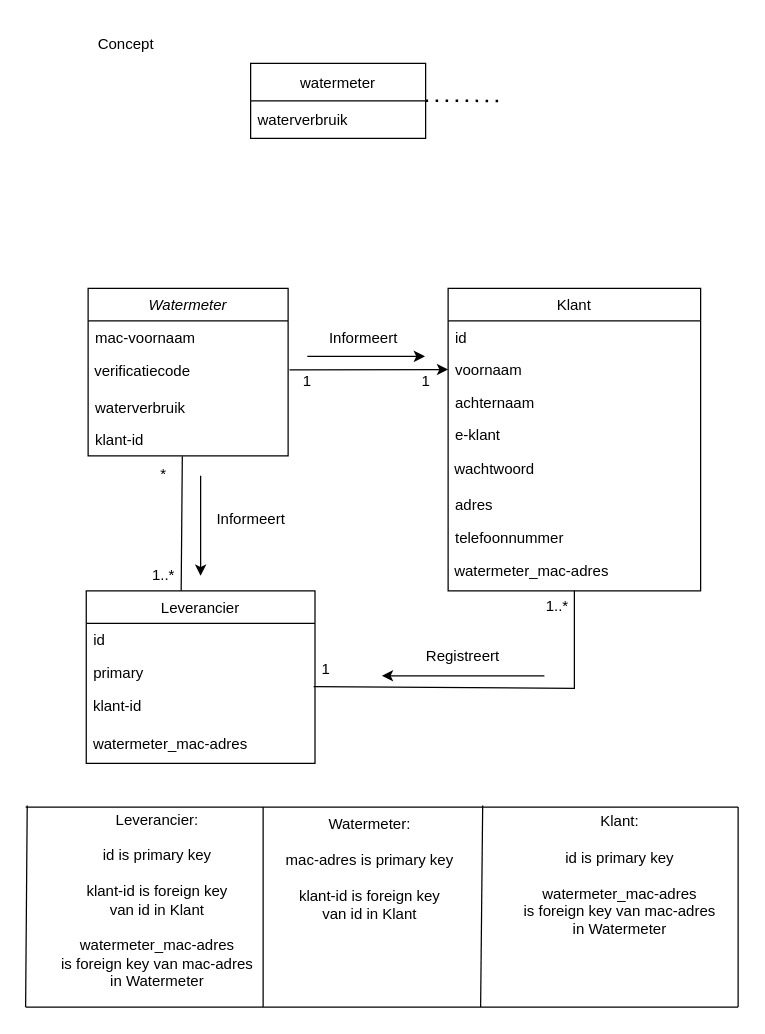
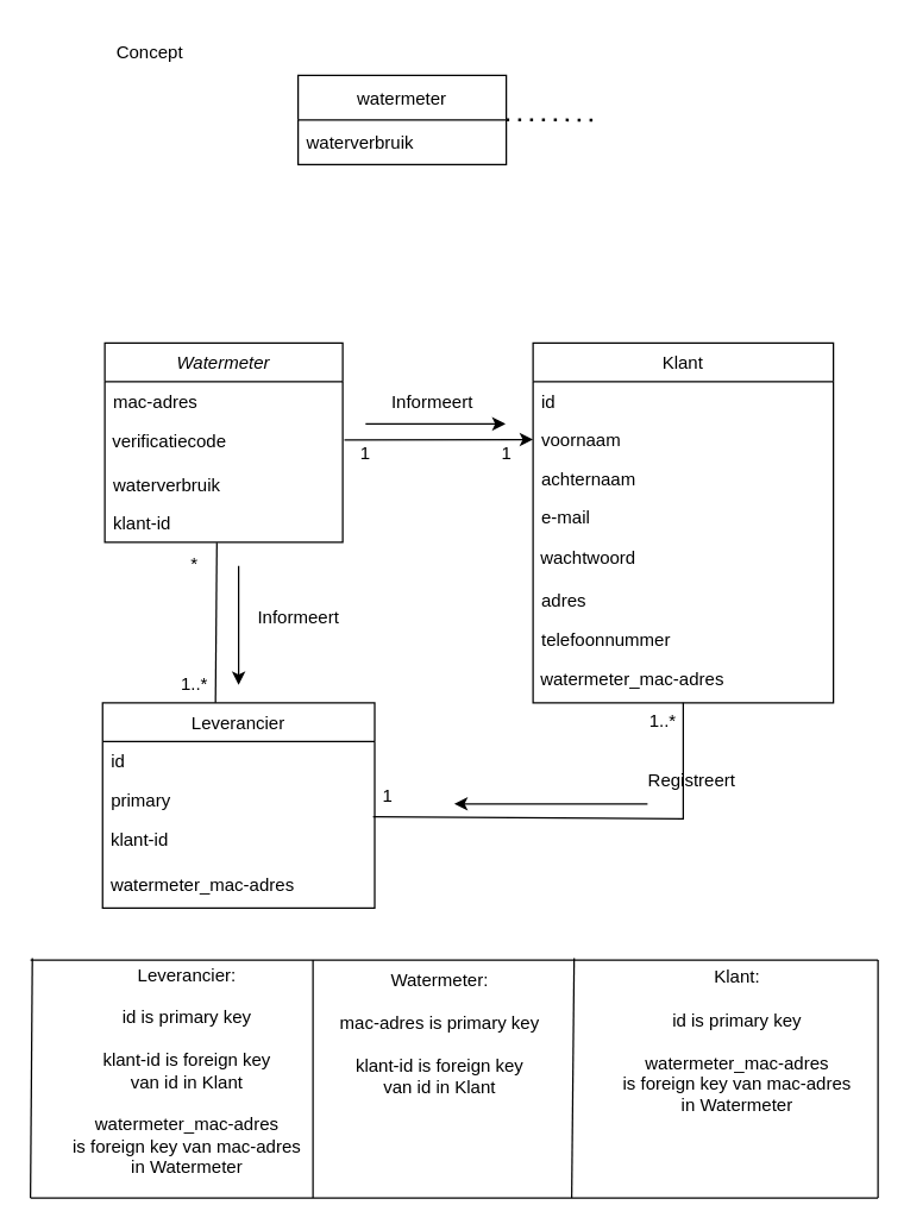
  <mxCell id="0" />
  <mxCell id="1" parent="0" />
  <mxCell id="2" value="Watermeter" style="swimlane;fontStyle=2;align=center;verticalAlign=top;childLayout=stackLayout;horizontal=1;startSize=26;horizontalStack=0;resizeParent=1;resizeLast=0;collapsible=1;marginBottom=0;rounded=0;shadow=0;strokeWidth=1;" parent="1" vertex="1"><mxGeometry x="70" y="230" width="160" height="134" as="geometry"><mxRectangle x="230" y="140" width="160" height="26" as="alternateBounds" /></mxGeometry></mxCell>
- <mxCell id="3" value="mac-voornaam" style="text;align=left;verticalAlign=top;spacingLeft=4;spacingRight=4;overflow=hidden;rotatable=0;points=[[0,0.5],[1,0.5]];portConstraint=eastwest;" parent="2" vertex="1"><mxGeometry y="26" width="160" height="26" as="geometry" /></mxCell>
+ <mxCell id="3" value="mac-adres" style="text;align=left;verticalAlign=top;spacingLeft=4;spacingRight=4;overflow=hidden;rotatable=0;points=[[0,0.5],[1,0.5]];portConstraint=eastwest;" parent="2" vertex="1"><mxGeometry y="26" width="160" height="26" as="geometry" /></mxCell>
  <mxCell id="4" value="&lt;div align=&quot;left&quot;&gt;&amp;nbsp;verificatiecode&lt;/div&gt;" style="text;html=1;align=left;verticalAlign=middle;resizable=0;points=[];autosize=1;strokeColor=none;fillColor=none;" parent="2" vertex="1"><mxGeometry y="52" width="160" height="30" as="geometry" /></mxCell>
  <mxCell id="5" value="waterverbruik" style="text;align=left;verticalAlign=top;spacingLeft=4;spacingRight=4;overflow=hidden;rotatable=0;points=[[0,0.5],[1,0.5]];portConstraint=eastwest;rounded=0;shadow=0;html=0;" parent="2" vertex="1"><mxGeometry y="82" width="160" height="26" as="geometry" /></mxCell>
  <mxCell id="6" value="klant-id" style="text;align=left;verticalAlign=top;spacingLeft=4;spacingRight=4;overflow=hidden;rotatable=0;points=[[0,0.5],[1,0.5]];portConstraint=eastwest;rounded=0;shadow=0;html=0;" parent="2" vertex="1"><mxGeometry y="108" width="160" height="26" as="geometry" /></mxCell>
  <mxCell id="7" value="Leverancier" style="swimlane;fontStyle=0;align=center;verticalAlign=top;childLayout=stackLayout;horizontal=1;startSize=26;horizontalStack=0;resizeParent=1;resizeLast=0;collapsible=1;marginBottom=0;rounded=0;shadow=0;strokeWidth=1;" parent="1" vertex="1"><mxGeometry x="68.5" y="472" width="183" height="138" as="geometry"><mxRectangle x="130" y="380" width="160" height="26" as="alternateBounds" /></mxGeometry></mxCell>
  <mxCell id="8" value="id" style="text;align=left;verticalAlign=top;spacingLeft=4;spacingRight=4;overflow=hidden;rotatable=0;points=[[0,0.5],[1,0.5]];portConstraint=eastwest;" parent="7" vertex="1"><mxGeometry y="26" width="183" height="26" as="geometry" /></mxCell>
  <mxCell id="9" value="primary" style="text;align=left;verticalAlign=top;spacingLeft=4;spacingRight=4;overflow=hidden;rotatable=0;points=[[0,0.5],[1,0.5]];portConstraint=eastwest;rounded=0;shadow=0;html=0;" parent="7" vertex="1"><mxGeometry y="52" width="183" height="26" as="geometry" /></mxCell>
  <mxCell id="10" value="&lt;div align=&quot;left&quot;&gt;&amp;nbsp;klant-id&lt;/div&gt;" style="text;html=1;align=left;verticalAlign=middle;resizable=0;points=[];autosize=1;strokeColor=none;fillColor=none;" parent="7" vertex="1"><mxGeometry y="78" width="183" height="30" as="geometry" /></mxCell>
  <mxCell id="11" value="&lt;div align=&quot;left&quot;&gt;&amp;nbsp;watermeter_mac-adres&lt;/div&gt;" style="text;html=1;align=left;verticalAlign=middle;resizable=0;points=[];autosize=1;strokeColor=none;fillColor=none;" parent="7" vertex="1"><mxGeometry y="108" width="183" height="30" as="geometry" /></mxCell>
  <mxCell id="12" value="Klant" style="swimlane;fontStyle=0;align=center;verticalAlign=top;childLayout=stackLayout;horizontal=1;startSize=26;horizontalStack=0;resizeParent=1;resizeLast=0;collapsible=1;marginBottom=0;rounded=0;shadow=0;strokeWidth=1;" parent="1" vertex="1"><mxGeometry x="358" y="230" width="202" height="242" as="geometry"><mxRectangle x="550" y="140" width="160" height="26" as="alternateBounds" /></mxGeometry></mxCell>
  <mxCell id="13" value="id" style="text;align=left;verticalAlign=top;spacingLeft=4;spacingRight=4;overflow=hidden;rotatable=0;points=[[0,0.5],[1,0.5]];portConstraint=eastwest;rounded=0;shadow=0;html=0;" parent="12" vertex="1"><mxGeometry y="26" width="202" height="26" as="geometry" /></mxCell>
  <mxCell id="14" value="voornaam" style="text;align=left;verticalAlign=top;spacingLeft=4;spacingRight=4;overflow=hidden;rotatable=0;points=[[0,0.5],[1,0.5]];portConstraint=eastwest;" parent="12" vertex="1"><mxGeometry y="52" width="202" height="26" as="geometry" /></mxCell>
  <mxCell id="15" value="achternaam" style="text;align=left;verticalAlign=top;spacingLeft=4;spacingRight=4;overflow=hidden;rotatable=0;points=[[0,0.5],[1,0.5]];portConstraint=eastwest;rounded=0;shadow=0;html=0;" parent="12" vertex="1"><mxGeometry y="78" width="202" height="26" as="geometry" /></mxCell>
- <mxCell id="16" value="e-klant" style="text;align=left;verticalAlign=top;spacingLeft=4;spacingRight=4;overflow=hidden;rotatable=0;points=[[0,0.5],[1,0.5]];portConstraint=eastwest;rounded=0;shadow=0;html=0;" parent="12" vertex="1"><mxGeometry y="104" width="202" height="26" as="geometry" /></mxCell>
+ <mxCell id="16" value="e-mail" style="text;align=left;verticalAlign=top;spacingLeft=4;spacingRight=4;overflow=hidden;rotatable=0;points=[[0,0.5],[1,0.5]];portConstraint=eastwest;rounded=0;shadow=0;html=0;" parent="12" vertex="1"><mxGeometry y="104" width="202" height="26" as="geometry" /></mxCell>
  <mxCell id="17" value="&lt;div align=&quot;left&quot;&gt;&amp;nbsp;wachtwoord&lt;/div&gt;" style="text;html=1;strokeColor=none;fillColor=none;align=left;verticalAlign=middle;whiteSpace=wrap;rounded=0;" parent="12" vertex="1"><mxGeometry y="130" width="202" height="30" as="geometry" /></mxCell>
  <mxCell id="18" value="adres" style="text;align=left;verticalAlign=top;spacingLeft=4;spacingRight=4;overflow=hidden;rotatable=0;points=[[0,0.5],[1,0.5]];portConstraint=eastwest;rounded=0;shadow=0;html=0;" parent="12" vertex="1"><mxGeometry y="160" width="202" height="26" as="geometry" /></mxCell>
  <mxCell id="19" value="telefoonnummer" style="text;align=left;verticalAlign=top;spacingLeft=4;spacingRight=4;overflow=hidden;rotatable=0;points=[[0,0.5],[1,0.5]];portConstraint=eastwest;" parent="12" vertex="1"><mxGeometry y="186" width="202" height="26" as="geometry" /></mxCell>
  <mxCell id="20" value="&lt;div align=&quot;left&quot;&gt;&amp;nbsp;watermeter_mac-adres&lt;/div&gt;" style="text;html=1;strokeColor=none;fillColor=none;align=left;verticalAlign=middle;whiteSpace=wrap;rounded=0;" parent="12" vertex="1"><mxGeometry y="212" width="202" height="30" as="geometry" /></mxCell>
  <mxCell id="21" value="&lt;div&gt;Leverancier:&lt;/div&gt;&lt;div&gt;&lt;br&gt;&lt;/div&gt;id is primary key&lt;div&gt;&lt;br&gt;klant-id is foreign key&lt;br&gt;van id in Klant&lt;br&gt;&lt;/div&gt;&lt;div&gt;&lt;br&gt;&lt;/div&gt;&lt;div&gt;watermeter_mac-adres&lt;br&gt;is foreign key van mac-adres&lt;br&gt;in Watermeter&lt;br&gt;&lt;/div&gt;" style="text;html=1;align=center;verticalAlign=middle;resizable=0;points=[];autosize=1;strokeColor=none;fillColor=none;" parent="1" vertex="1"><mxGeometry x="40" y="640" width="170" height="160" as="geometry" /></mxCell>
  <mxCell id="22" value="&lt;div&gt;Watermeter:&lt;/div&gt;&lt;div&gt;&lt;br&gt;&lt;/div&gt;&lt;div&gt;mac-adres is primary key&lt;br&gt;&lt;/div&gt;&lt;div&gt;&lt;br&gt;&lt;/div&gt;&lt;div&gt;klant-id is foreign key&lt;br&gt;van id in Klant&lt;/div&gt;" style="text;html=1;align=center;verticalAlign=middle;resizable=0;points=[];autosize=1;strokeColor=none;fillColor=none;" parent="1" vertex="1"><mxGeometry x="215" y="645" width="160" height="100" as="geometry" /></mxCell>
  <mxCell id="23" value="&lt;div&gt;Klant:&lt;/div&gt;&lt;div&gt;&lt;br&gt;&lt;/div&gt;&lt;div&gt;id is primary key&lt;br&gt;&lt;/div&gt;&lt;br&gt;watermeter_mac-adres&lt;br&gt;is foreign key van mac-adres&lt;br&gt;in Watermeter" style="text;html=1;align=center;verticalAlign=middle;resizable=0;points=[];autosize=1;strokeColor=none;fillColor=none;" parent="1" vertex="1"><mxGeometry x="410" y="645" width="170" height="110" as="geometry" /></mxCell>
  <mxCell id="24" value="" style="endArrow=none;html=1;rounded=0;" parent="1" edge="1"><mxGeometry width="50" height="50" relative="1" as="geometry"><mxPoint x="210" y="645" as="sourcePoint" /><mxPoint x="210" y="805" as="targetPoint" /></mxGeometry></mxCell>
  <mxCell id="25" value="" style="endArrow=none;dashed=1;html=1;dashPattern=1 3;strokeWidth=2;rounded=0;entryX=0.007;entryY=-0.071;entryDx=0;entryDy=0;entryPerimeter=0;" parent="1" edge="1"><mxGeometry width="50" height="50" relative="1" as="geometry"><mxPoint x="340" y="80" as="sourcePoint" /><mxPoint x="401.12" y="80.154" as="targetPoint" /></mxGeometry></mxCell>
  <mxCell id="26" value="watermeter" style="swimlane;fontStyle=0;childLayout=stackLayout;horizontal=1;startSize=30;horizontalStack=0;resizeParent=1;resizeParentMax=0;resizeLast=0;collapsible=1;marginBottom=0;" parent="1" vertex="1"><mxGeometry x="200" y="50" width="140" height="60" as="geometry" /></mxCell>
  <mxCell id="27" value="waterverbruik" style="text;strokeColor=none;fillColor=none;align=left;verticalAlign=middle;spacingLeft=4;spacingRight=4;overflow=hidden;points=[[0,0.5],[1,0.5]];portConstraint=eastwest;rotatable=0;" parent="26" vertex="1"><mxGeometry y="30" width="140" height="30" as="geometry" /></mxCell>
  <mxCell id="28" value="Concept" style="text;html=1;align=center;verticalAlign=middle;resizable=0;points=[];autosize=1;strokeColor=none;fillColor=none;" parent="1" vertex="1"><mxGeometry x="65" y="20" width="70" height="30" as="geometry" /></mxCell>
  <mxCell id="29" value="" style="endArrow=none;html=1;rounded=0;exitX=0.415;exitY=0;exitDx=0;exitDy=0;exitPerimeter=0;entryX=0.471;entryY=1.019;entryDx=0;entryDy=0;entryPerimeter=0;" parent="1" source="7" target="6" edge="1"><mxGeometry width="50" height="50" relative="1" as="geometry"><mxPoint x="150" y="470" as="sourcePoint" /><mxPoint x="144" y="360" as="targetPoint" /></mxGeometry></mxCell>
  <mxCell id="30" value="" style="endArrow=classic;html=1;rounded=0;entryX=0;entryY=0.5;entryDx=0;entryDy=0;exitX=1.007;exitY=0.444;exitDx=0;exitDy=0;exitPerimeter=0;" parent="1" source="4" target="14" edge="1"><mxGeometry width="50" height="50" relative="1" as="geometry"><mxPoint x="370" y="600" as="sourcePoint" /><mxPoint x="420" y="550" as="targetPoint" /></mxGeometry></mxCell>
  <mxCell id="31" value="" style="endArrow=none;html=1;rounded=0;exitX=0.994;exitY=-0.044;exitDx=0;exitDy=0;entryX=0.5;entryY=1;entryDx=0;entryDy=0;exitPerimeter=0;" parent="1" source="10" target="20" edge="1"><mxGeometry width="50" height="50" relative="1" as="geometry"><mxPoint x="360" y="590" as="sourcePoint" /><mxPoint x="460" y="537" as="targetPoint" /><Array as="points"><mxPoint x="459" y="550" /></Array></mxGeometry></mxCell>
  <mxCell id="32" value="Informeert" style="text;html=1;align=center;verticalAlign=middle;resizable=0;points=[];autosize=1;strokeColor=none;fillColor=none;" parent="1" vertex="1"><mxGeometry x="155" y="400" width="90" height="30" as="geometry" /></mxCell>
  <mxCell id="33" value="" style="endArrow=classic;html=1;rounded=0;" parent="1" edge="1"><mxGeometry width="50" height="50" relative="1" as="geometry"><mxPoint x="160" y="380" as="sourcePoint" /><mxPoint x="160" y="460" as="targetPoint" /></mxGeometry></mxCell>
  <mxCell id="34" value="Informeert" style="text;html=1;align=center;verticalAlign=middle;resizable=0;points=[];autosize=1;strokeColor=none;fillColor=none;" parent="1" vertex="1"><mxGeometry x="245" y="255" width="90" height="30" as="geometry" /></mxCell>
  <mxCell id="35" value="" style="endArrow=classic;html=1;rounded=0;entryX=1.05;entryY=0.983;entryDx=0;entryDy=0;entryPerimeter=0;exitX=0.004;exitY=0.983;exitDx=0;exitDy=0;exitPerimeter=0;" parent="1" source="34" target="34" edge="1"><mxGeometry width="50" height="50" relative="1" as="geometry"><mxPoint x="260" y="370" as="sourcePoint" /><mxPoint x="310" y="320" as="targetPoint" /></mxGeometry></mxCell>
- <mxCell id="36" value="Registreert" style="text;html=1;strokeColor=none;fillColor=none;align=center;verticalAlign=middle;whiteSpace=wrap;rounded=0;" parent="1" vertex="1"><mxGeometry x="340" y="510" width="60" height="30" as="geometry" /></mxCell>
+ <mxCell id="36" value="Registreert" style="text;html=1;strokeColor=none;fillColor=none;align=center;verticalAlign=middle;whiteSpace=wrap;rounded=0;" parent="1" vertex="1"><mxGeometry x="435" y="510" width="60" height="30" as="geometry" /></mxCell>
  <mxCell id="37" value="" style="endArrow=classic;html=1;rounded=0;" parent="1" edge="1"><mxGeometry width="50" height="50" relative="1" as="geometry"><mxPoint x="435" y="540" as="sourcePoint" /><mxPoint x="305" y="540" as="targetPoint" /></mxGeometry></mxCell>
  <mxCell id="38" value="1" style="text;html=1;align=center;verticalAlign=middle;resizable=0;points=[];autosize=1;strokeColor=none;fillColor=none;" parent="1" vertex="1"><mxGeometry x="245" y="520" width="30" height="30" as="geometry" /></mxCell>
  <mxCell id="39" value="1..*" style="text;html=1;align=center;verticalAlign=middle;resizable=0;points=[];autosize=1;strokeColor=none;fillColor=none;" parent="1" vertex="1"><mxGeometry x="425" y="470" width="40" height="30" as="geometry" /></mxCell>
  <mxCell id="40" value="1..*" style="text;html=1;align=center;verticalAlign=middle;resizable=0;points=[];autosize=1;strokeColor=none;fillColor=none;" parent="1" vertex="1"><mxGeometry x="110" y="445" width="40" height="30" as="geometry" /></mxCell>
  <mxCell id="41" value="*" style="text;html=1;align=center;verticalAlign=middle;resizable=0;points=[];autosize=1;strokeColor=none;fillColor=none;" parent="1" vertex="1"><mxGeometry x="115" y="364" width="30" height="30" as="geometry" /></mxCell>
  <mxCell id="42" value="1" style="text;html=1;align=center;verticalAlign=middle;resizable=0;points=[];autosize=1;strokeColor=none;fillColor=none;" parent="1" vertex="1"><mxGeometry x="325" y="290" width="30" height="30" as="geometry" /></mxCell>
  <mxCell id="43" value="1" style="text;html=1;align=center;verticalAlign=middle;resizable=0;points=[];autosize=1;strokeColor=none;fillColor=none;" parent="1" vertex="1"><mxGeometry x="230" y="290" width="30" height="30" as="geometry" /></mxCell>
  <mxCell id="44" value="" style="endArrow=none;html=1;rounded=0;" parent="1" edge="1"><mxGeometry width="50" height="50" relative="1" as="geometry"><mxPoint x="385.64" y="643.88" as="sourcePoint" /><mxPoint x="384" y="805" as="targetPoint" /></mxGeometry></mxCell>
  <mxCell id="45" value="" style="endArrow=none;html=1;rounded=0;" parent="1" edge="1"><mxGeometry width="50" height="50" relative="1" as="geometry"><mxPoint x="21.27" y="643.88" as="sourcePoint" /><mxPoint x="20" y="805" as="targetPoint" /></mxGeometry></mxCell>
  <mxCell id="46" value="" style="endArrow=none;html=1;rounded=0;" parent="1" edge="1"><mxGeometry width="50" height="50" relative="1" as="geometry"><mxPoint x="590" y="645" as="sourcePoint" /><mxPoint x="590" y="805" as="targetPoint" /></mxGeometry></mxCell>
  <mxCell id="47" value="" style="endArrow=none;html=1;rounded=0;" parent="1" edge="1"><mxGeometry width="50" height="50" relative="1" as="geometry"><mxPoint x="20" y="645" as="sourcePoint" /><mxPoint x="590" y="645" as="targetPoint" /></mxGeometry></mxCell>
  <mxCell id="48" value="" style="endArrow=none;html=1;rounded=0;" parent="1" edge="1"><mxGeometry width="50" height="50" relative="1" as="geometry"><mxPoint x="20" y="805" as="sourcePoint" /><mxPoint x="590" y="805" as="targetPoint" /></mxGeometry></mxCell>
